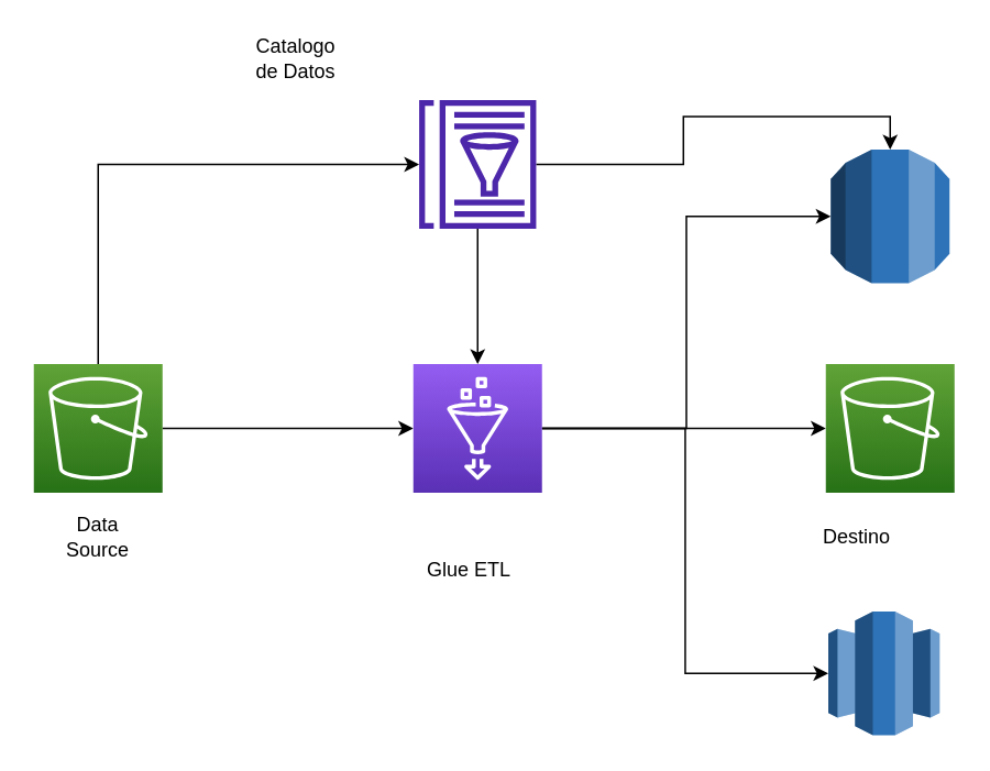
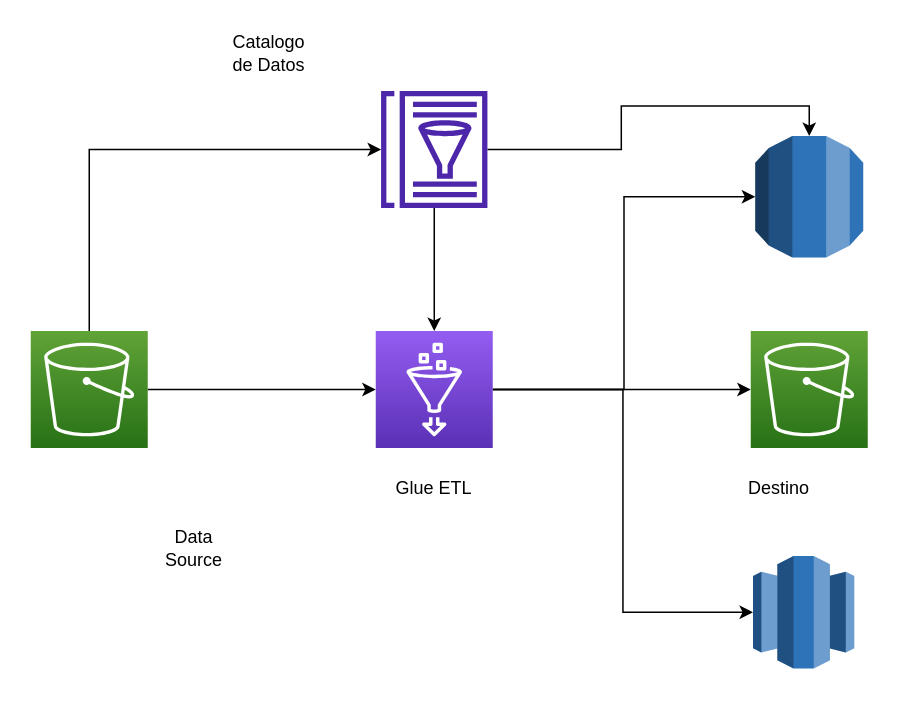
  <mxCell id="0" />
  <mxCell id="1" parent="0" />
  <mxCell id="2" style="edgeStyle=orthogonalEdgeStyle;rounded=0;orthogonalLoop=1;jettySize=auto;html=1;" edge="1" parent="1" source="4" target="9"><mxGeometry relative="1" as="geometry" /></mxCell>
  <mxCell id="3" style="edgeStyle=orthogonalEdgeStyle;rounded=0;orthogonalLoop=1;jettySize=auto;html=1;" edge="1" parent="1" source="4" target="17"><mxGeometry relative="1" as="geometry"><Array as="points"><mxPoint x="59" y="99" /></Array></mxGeometry></mxCell>
  <mxCell id="4" value="" style="sketch=0;points=[[0,0,0],[0.25,0,0],[0.5,0,0],[0.75,0,0],[1,0,0],[0,1,0],[0.25,1,0],[0.5,1,0],[0.75,1,0],[1,1,0],[0,0.25,0],[0,0.5,0],[0,0.75,0],[1,0.25,0],[1,0.5,0],[1,0.75,0]];outlineConnect=0;fontColor=#232F3E;gradientColor=#60A337;gradientDirection=north;fillColor=#277116;strokeColor=#ffffff;dashed=0;verticalLabelPosition=bottom;verticalAlign=top;align=center;html=1;fontSize=12;fontStyle=0;aspect=fixed;shape=mxgraph.aws4.resourceIcon;resIcon=mxgraph.aws4.s3;" vertex="1" parent="1"><mxGeometry x="20" y="220" width="78" height="78" as="geometry" /></mxCell>
- <mxCell id="5" value="Data Source" style="text;html=1;strokeColor=none;fillColor=none;align=center;verticalAlign=middle;whiteSpace=wrap;rounded=0;" vertex="1" parent="1"><mxGeometry x="29" y="310" width="60" height="30" as="geometry" /></mxCell>
+ <mxCell id="5" value="Data Source" style="text;html=1;strokeColor=none;fillColor=none;align=center;verticalAlign=middle;whiteSpace=wrap;rounded=0;" vertex="1" parent="1"><mxGeometry x="99" y="350" width="60" height="30" as="geometry" /></mxCell>
  <mxCell id="6" style="edgeStyle=orthogonalEdgeStyle;rounded=0;orthogonalLoop=1;jettySize=auto;html=1;" edge="1" parent="1" source="9" target="11"><mxGeometry relative="1" as="geometry" /></mxCell>
  <mxCell id="7" style="edgeStyle=orthogonalEdgeStyle;rounded=0;orthogonalLoop=1;jettySize=auto;html=1;entryX=0;entryY=0.5;entryDx=0;entryDy=0;entryPerimeter=0;" edge="1" parent="1" source="9" target="14"><mxGeometry relative="1" as="geometry" /></mxCell>
  <mxCell id="8" style="edgeStyle=orthogonalEdgeStyle;rounded=0;orthogonalLoop=1;jettySize=auto;html=1;entryX=0;entryY=0.5;entryDx=0;entryDy=0;entryPerimeter=0;" edge="1" parent="1" source="9" target="13"><mxGeometry relative="1" as="geometry" /></mxCell>
  <mxCell id="9" value="" style="sketch=0;points=[[0,0,0],[0.25,0,0],[0.5,0,0],[0.75,0,0],[1,0,0],[0,1,0],[0.25,1,0],[0.5,1,0],[0.75,1,0],[1,1,0],[0,0.25,0],[0,0.5,0],[0,0.75,0],[1,0.25,0],[1,0.5,0],[1,0.75,0]];outlineConnect=0;fontColor=#232F3E;gradientColor=#945DF2;gradientDirection=north;fillColor=#5A30B5;strokeColor=#ffffff;dashed=0;verticalLabelPosition=bottom;verticalAlign=top;align=center;html=1;fontSize=12;fontStyle=0;aspect=fixed;shape=mxgraph.aws4.resourceIcon;resIcon=mxgraph.aws4.glue;" vertex="1" parent="1"><mxGeometry x="250" y="220" width="78" height="78" as="geometry" /></mxCell>
- <mxCell id="10" value="Glue ETL" style="text;html=1;strokeColor=none;fillColor=none;align=center;verticalAlign=middle;whiteSpace=wrap;rounded=0;" vertex="1" parent="1"><mxGeometry x="254" y="330" width="60" height="30" as="geometry" /></mxCell>
+ <mxCell id="10" value="Glue ETL" style="text;html=1;strokeColor=none;fillColor=none;align=center;verticalAlign=middle;whiteSpace=wrap;rounded=0;" vertex="1" parent="1"><mxGeometry x="259" y="310" width="60" height="30" as="geometry" /></mxCell>
  <mxCell id="11" value="" style="sketch=0;points=[[0,0,0],[0.25,0,0],[0.5,0,0],[0.75,0,0],[1,0,0],[0,1,0],[0.25,1,0],[0.5,1,0],[0.75,1,0],[1,1,0],[0,0.25,0],[0,0.5,0],[0,0.75,0],[1,0.25,0],[1,0.5,0],[1,0.75,0]];outlineConnect=0;fontColor=#232F3E;gradientColor=#60A337;gradientDirection=north;fillColor=#277116;strokeColor=#ffffff;dashed=0;verticalLabelPosition=bottom;verticalAlign=top;align=center;html=1;fontSize=12;fontStyle=0;aspect=fixed;shape=mxgraph.aws4.resourceIcon;resIcon=mxgraph.aws4.s3;" vertex="1" parent="1"><mxGeometry x="500" y="220" width="78" height="78" as="geometry" /></mxCell>
  <mxCell id="12" value="Destino" style="text;html=1;strokeColor=none;fillColor=none;align=center;verticalAlign=middle;whiteSpace=wrap;rounded=0;" vertex="1" parent="1"><mxGeometry x="489" y="310" width="60" height="30" as="geometry" /></mxCell>
  <mxCell id="13" value="" style="outlineConnect=0;dashed=0;verticalLabelPosition=bottom;verticalAlign=top;align=center;html=1;shape=mxgraph.aws3.redshift;fillColor=#2E73B8;gradientColor=none;" vertex="1" parent="1"><mxGeometry x="501.5" y="370" width="67.5" height="75" as="geometry" /></mxCell>
  <mxCell id="14" value="" style="outlineConnect=0;dashed=0;verticalLabelPosition=bottom;verticalAlign=top;align=center;html=1;shape=mxgraph.aws3.rds;fillColor=#2E73B8;gradientColor=none;" vertex="1" parent="1"><mxGeometry x="503" y="90" width="72" height="81" as="geometry" /></mxCell>
  <mxCell id="15" style="edgeStyle=orthogonalEdgeStyle;rounded=0;orthogonalLoop=1;jettySize=auto;html=1;" edge="1" parent="1" source="17" target="9"><mxGeometry relative="1" as="geometry" /></mxCell>
  <mxCell id="16" style="edgeStyle=orthogonalEdgeStyle;rounded=0;orthogonalLoop=1;jettySize=auto;html=1;entryX=0.5;entryY=0;entryDx=0;entryDy=0;entryPerimeter=0;" edge="1" parent="1" source="17" target="14"><mxGeometry relative="1" as="geometry" /></mxCell>
  <mxCell id="17" value="" style="sketch=0;outlineConnect=0;fontColor=#232F3E;gradientColor=none;fillColor=#4D27AA;strokeColor=none;dashed=0;verticalLabelPosition=bottom;verticalAlign=top;align=center;html=1;fontSize=12;fontStyle=0;aspect=fixed;pointerEvents=1;shape=mxgraph.aws4.glue_data_catalog;" vertex="1" parent="1"><mxGeometry x="253" y="60" width="72" height="78" as="geometry" /></mxCell>
  <mxCell id="18" value="Catalogo de Datos" style="text;html=1;strokeColor=none;fillColor=none;align=center;verticalAlign=middle;whiteSpace=wrap;rounded=0;" vertex="1" parent="1"><mxGeometry x="149" y="20" width="60" height="30" as="geometry" /></mxCell>
